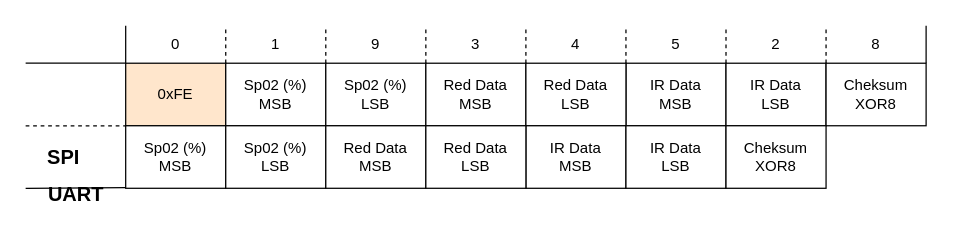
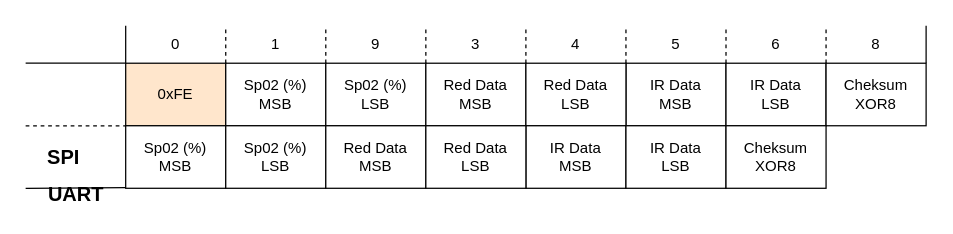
  <mxCell id="0" />
  <mxCell id="1" parent="0" />
  <mxCell id="2" value="0xFE" style="rounded=0;whiteSpace=wrap;html=1;fillColor=#ffe6cc;" parent="1" vertex="1"><mxGeometry x="100" y="50" width="80" height="50" as="geometry" /></mxCell>
  <mxCell id="3" value="Sp02 (%)&lt;br&gt;MSB" style="rounded=0;whiteSpace=wrap;html=1;" parent="1" vertex="1"><mxGeometry x="180" y="50" width="80" height="50" as="geometry" /></mxCell>
  <mxCell id="4" value="IR Data&lt;br&gt;MSB" style="rounded=0;whiteSpace=wrap;html=1;" parent="1" vertex="1"><mxGeometry x="500" y="50" width="80" height="50" as="geometry" /></mxCell>
  <mxCell id="5" value="IR Data&lt;br&gt;LSB" style="rounded=0;whiteSpace=wrap;html=1;" parent="1" vertex="1"><mxGeometry x="580" y="50" width="80" height="50" as="geometry" /></mxCell>
  <mxCell id="6" value="Cheksum XOR8" style="rounded=0;whiteSpace=wrap;html=1;" parent="1" vertex="1"><mxGeometry x="660" y="50" width="80" height="50" as="geometry" /></mxCell>
  <mxCell id="7" value="0" style="rounded=0;whiteSpace=wrap;html=1;fillColor=none;perimeterSpacing=0;strokeWidth=3;dashed=1;strokeColor=none;" parent="1" vertex="1"><mxGeometry x="100" y="20" width="80" height="30" as="geometry" /></mxCell>
  <mxCell id="8" value="1" style="rounded=0;whiteSpace=wrap;html=1;strokeColor=none;fillColor=none;" parent="1" vertex="1"><mxGeometry x="180" y="20" width="80" height="30" as="geometry" /></mxCell>
  <mxCell id="9" value="3" style="rounded=0;whiteSpace=wrap;html=1;strokeColor=none;fillColor=none;" parent="1" vertex="1"><mxGeometry x="340" y="20" width="80" height="30" as="geometry" /></mxCell>
  <mxCell id="10" value="4" style="rounded=0;whiteSpace=wrap;html=1;strokeColor=none;fillColor=none;" parent="1" vertex="1"><mxGeometry x="420" y="20" width="80" height="30" as="geometry" /></mxCell>
  <mxCell id="11" value="8" style="rounded=0;whiteSpace=wrap;html=1;strokeColor=none;fillColor=none;" parent="1" vertex="1"><mxGeometry x="660" y="20" width="80" height="30" as="geometry" /></mxCell>
  <mxCell id="12" value="Sp02 (%)&lt;br&gt;LSB" style="rounded=0;whiteSpace=wrap;html=1;" parent="1" vertex="1"><mxGeometry x="260" y="50" width="80" height="50" as="geometry" /></mxCell>
  <mxCell id="13" value="9" style="rounded=0;whiteSpace=wrap;html=1;strokeColor=none;fillColor=none;" parent="1" vertex="1"><mxGeometry x="260" y="20" width="80" height="30" as="geometry" /></mxCell>
  <mxCell id="14" value="Red Data&lt;br&gt;MSB" style="rounded=0;whiteSpace=wrap;html=1;" parent="1" vertex="1"><mxGeometry x="340" y="50" width="80" height="50" as="geometry" /></mxCell>
  <mxCell id="15" value="Red Data&lt;br&gt;LSB" style="rounded=0;whiteSpace=wrap;html=1;" parent="1" vertex="1"><mxGeometry x="420" y="50" width="80" height="50" as="geometry" /></mxCell>
  <mxCell id="16" value="5" style="rounded=0;whiteSpace=wrap;html=1;strokeColor=none;fillColor=none;" parent="1" vertex="1"><mxGeometry x="500" y="20" width="80" height="30" as="geometry" /></mxCell>
- <mxCell id="17" value="2" style="rounded=0;whiteSpace=wrap;html=1;strokeColor=none;fillColor=none;" parent="1" vertex="1"><mxGeometry x="580" y="20" width="80" height="30" as="geometry" /></mxCell>
+ <mxCell id="17" value="6" style="rounded=0;whiteSpace=wrap;html=1;strokeColor=none;fillColor=none;" parent="1" vertex="1"><mxGeometry x="580" y="20" width="80" height="30" as="geometry" /></mxCell>
  <mxCell id="18" value="&lt;b&gt;&lt;font style=&quot;font-size: 16px&quot;&gt;UART&lt;/font&gt;&lt;/b&gt;" style="text;html=1;align=center;verticalAlign=middle;resizable=0;points=[];autosize=1;" parent="1" vertex="1"><mxGeometry x="30" y="145" width="60" height="20" as="geometry" /></mxCell>
  <mxCell id="19" value="" style="endArrow=none;html=1;" parent="1" edge="1"><mxGeometry width="50" height="50" relative="1" as="geometry"><mxPoint x="100" y="50" as="sourcePoint" /><mxPoint x="100" y="20" as="targetPoint" /></mxGeometry></mxCell>
  <mxCell id="20" value="" style="endArrow=none;dashed=1;html=1;" parent="1" edge="1"><mxGeometry width="50" height="50" relative="1" as="geometry"><mxPoint x="180" y="50" as="sourcePoint" /><mxPoint x="180" y="20" as="targetPoint" /></mxGeometry></mxCell>
  <mxCell id="21" value="" style="endArrow=none;dashed=1;html=1;" parent="1" edge="1"><mxGeometry width="50" height="50" relative="1" as="geometry"><mxPoint x="260" y="50" as="sourcePoint" /><mxPoint x="260" y="20" as="targetPoint" /></mxGeometry></mxCell>
  <mxCell id="22" value="" style="endArrow=none;dashed=1;html=1;" parent="1" edge="1"><mxGeometry width="50" height="50" relative="1" as="geometry"><mxPoint x="340" y="50" as="sourcePoint" /><mxPoint x="340" y="20" as="targetPoint" /></mxGeometry></mxCell>
  <mxCell id="23" value="" style="endArrow=none;dashed=1;html=1;" parent="1" edge="1"><mxGeometry width="50" height="50" relative="1" as="geometry"><mxPoint x="420" y="50" as="sourcePoint" /><mxPoint x="420" y="20" as="targetPoint" /></mxGeometry></mxCell>
  <mxCell id="24" value="" style="endArrow=none;dashed=1;html=1;" parent="1" edge="1"><mxGeometry width="50" height="50" relative="1" as="geometry"><mxPoint x="500" y="50" as="sourcePoint" /><mxPoint x="500" y="20" as="targetPoint" /></mxGeometry></mxCell>
  <mxCell id="25" value="" style="endArrow=none;dashed=1;html=1;" parent="1" edge="1"><mxGeometry width="50" height="50" relative="1" as="geometry"><mxPoint x="580" y="50" as="sourcePoint" /><mxPoint x="580" y="20" as="targetPoint" /></mxGeometry></mxCell>
  <mxCell id="26" value="" style="endArrow=none;dashed=1;html=1;" parent="1" edge="1"><mxGeometry width="50" height="50" relative="1" as="geometry"><mxPoint x="660" y="50" as="sourcePoint" /><mxPoint x="660" y="20" as="targetPoint" /></mxGeometry></mxCell>
  <mxCell id="27" value="" style="endArrow=none;html=1;" parent="1" edge="1"><mxGeometry width="50" height="50" relative="1" as="geometry"><mxPoint x="740" y="50" as="sourcePoint" /><mxPoint x="740" y="20" as="targetPoint" /></mxGeometry></mxCell>
  <mxCell id="28" value="Sp02 (%)&lt;br&gt;MSB" style="rounded=0;whiteSpace=wrap;html=1;" vertex="1" parent="1"><mxGeometry x="100" y="100" width="80" height="50" as="geometry" /></mxCell>
  <mxCell id="29" value="IR Data&lt;br&gt;MSB" style="rounded=0;whiteSpace=wrap;html=1;" vertex="1" parent="1"><mxGeometry x="420" y="100" width="80" height="50" as="geometry" /></mxCell>
  <mxCell id="30" value="IR Data&lt;br&gt;LSB" style="rounded=0;whiteSpace=wrap;html=1;" vertex="1" parent="1"><mxGeometry x="500" y="100" width="80" height="50" as="geometry" /></mxCell>
  <mxCell id="31" value="Cheksum XOR8" style="rounded=0;whiteSpace=wrap;html=1;" vertex="1" parent="1"><mxGeometry x="580" y="100" width="80" height="50" as="geometry" /></mxCell>
  <mxCell id="32" value="Sp02 (%)&lt;br&gt;LSB" style="rounded=0;whiteSpace=wrap;html=1;" vertex="1" parent="1"><mxGeometry x="180" y="100" width="80" height="50" as="geometry" /></mxCell>
  <mxCell id="33" value="Red Data&lt;br&gt;MSB" style="rounded=0;whiteSpace=wrap;html=1;" vertex="1" parent="1"><mxGeometry x="260" y="100" width="80" height="50" as="geometry" /></mxCell>
  <mxCell id="34" value="Red Data&lt;br&gt;LSB" style="rounded=0;whiteSpace=wrap;html=1;" vertex="1" parent="1"><mxGeometry x="340" y="100" width="80" height="50" as="geometry" /></mxCell>
  <mxCell id="35" value="&lt;b&gt;&lt;font style=&quot;font-size: 16px&quot;&gt;SPI&lt;/font&gt;&lt;/b&gt;" style="text;html=1;align=center;verticalAlign=middle;resizable=0;points=[];autosize=1;" vertex="1" parent="1"><mxGeometry x="30" y="115" width="40" height="20" as="geometry" /></mxCell>
  <mxCell id="36" value="" style="endArrow=none;dashed=1;html=1;entryX=0;entryY=1;entryDx=0;entryDy=0;" edge="1" parent="1" target="2"><mxGeometry width="50" height="50" relative="1" as="geometry"><mxPoint x="20" y="100" as="sourcePoint" /><mxPoint x="90" y="85" as="targetPoint" /></mxGeometry></mxCell>
  <mxCell id="37" value="" style="endArrow=none;html=1;exitX=0;exitY=0;exitDx=0;exitDy=0;" edge="1" parent="1" source="2"><mxGeometry width="50" height="50" relative="1" as="geometry"><mxPoint x="110" y="60" as="sourcePoint" /><mxPoint x="20" y="50" as="targetPoint" /></mxGeometry></mxCell>
  <mxCell id="38" value="" style="endArrow=none;html=1;exitX=0;exitY=0;exitDx=0;exitDy=0;" edge="1" parent="1"><mxGeometry width="50" height="50" relative="1" as="geometry"><mxPoint x="100" y="149.52" as="sourcePoint" /><mxPoint x="20" y="150" as="targetPoint" /></mxGeometry></mxCell>
